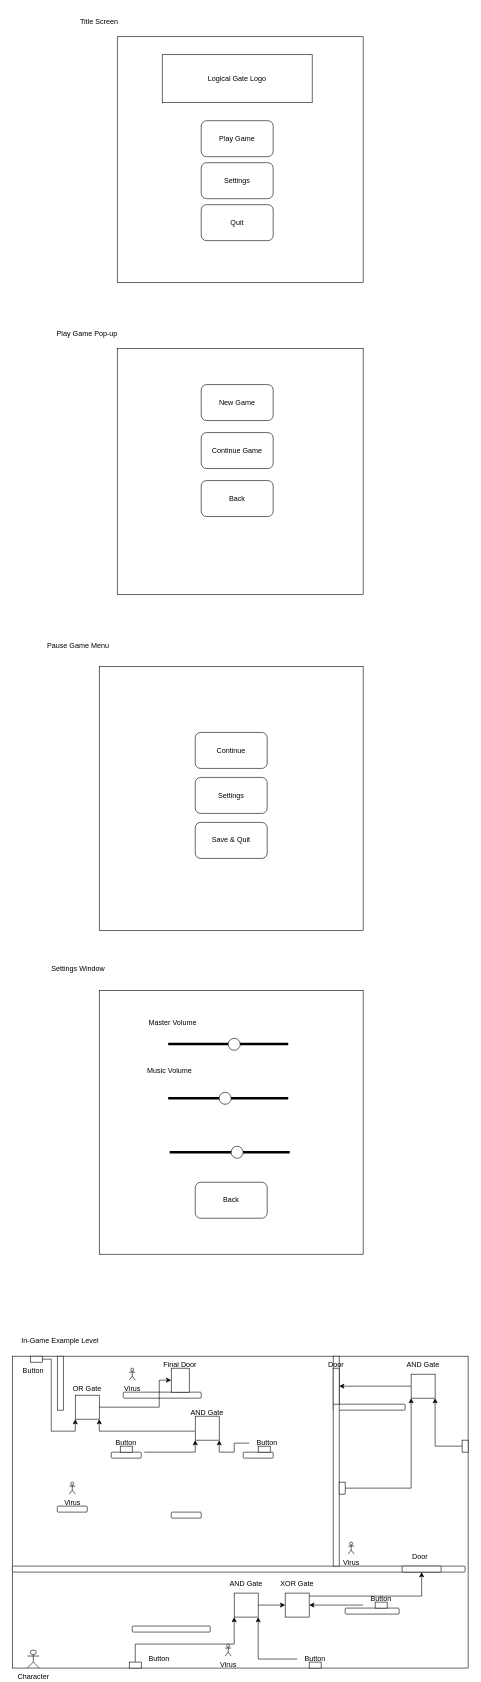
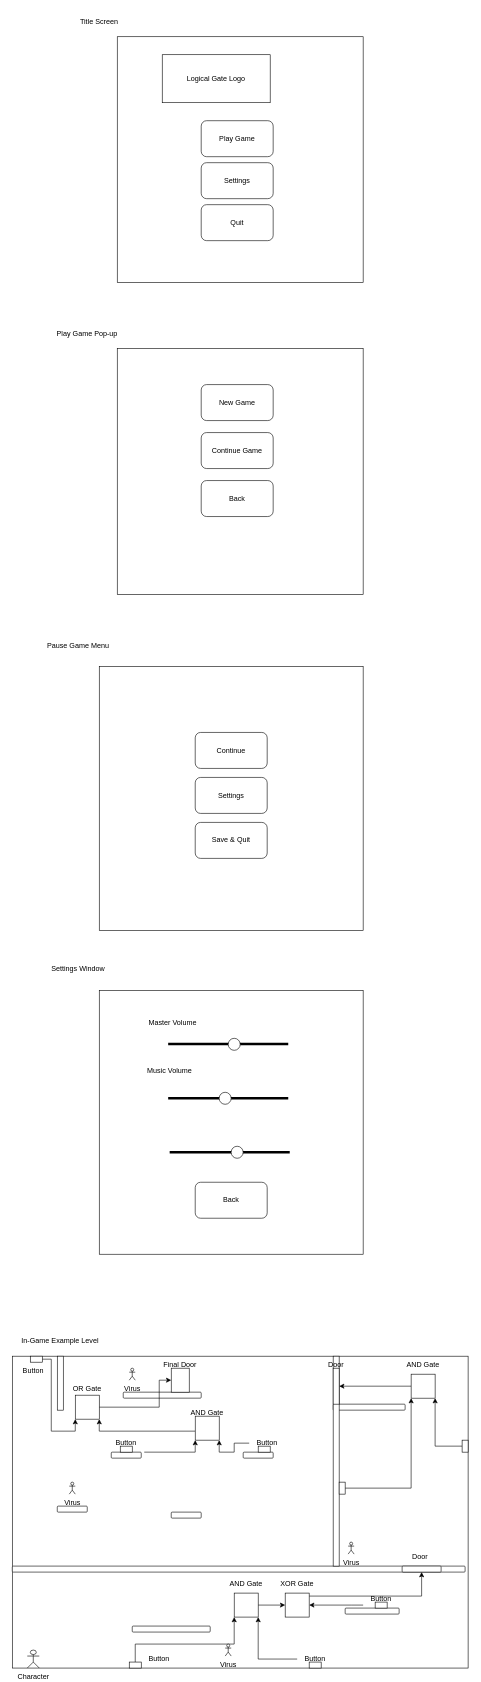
  <mxCell id="0" />
  <mxCell id="1" parent="0" />
  <mxCell id="2" value="" style="whiteSpace=wrap;html=1;aspect=fixed;" parent="1" vertex="1"><mxGeometry x="195" y="60" width="410" height="410" as="geometry" /></mxCell>
- <mxCell id="3" value="Logical Gate Logo" style="rounded=0;whiteSpace=wrap;html=1;" parent="1" vertex="1"><mxGeometry x="270" y="90" width="250" height="80" as="geometry" /></mxCell>
+ <mxCell id="3" value="Logical Gate Logo" style="rounded=0;whiteSpace=wrap;html=1;" parent="1" vertex="1"><mxGeometry x="270" y="90" width="180" height="80" as="geometry" /></mxCell>
  <mxCell id="4" value="Quit" style="rounded=1;whiteSpace=wrap;html=1;" parent="1" vertex="1"><mxGeometry x="335" y="340" width="120" height="60" as="geometry" /></mxCell>
  <mxCell id="5" value="Play Game" style="rounded=1;whiteSpace=wrap;html=1;" parent="1" vertex="1"><mxGeometry x="335" y="200" width="120" height="60" as="geometry" /></mxCell>
  <mxCell id="6" value="Title Screen" style="text;html=1;align=center;verticalAlign=middle;whiteSpace=wrap;rounded=0;" parent="1" vertex="1"><mxGeometry x="95" y="20" width="140" height="30" as="geometry" /></mxCell>
  <mxCell id="7" value="Pause Game Menu" style="text;html=1;align=center;verticalAlign=middle;whiteSpace=wrap;rounded=0;" parent="1" vertex="1"><mxGeometry x="70" y="1060" width="120" height="30" as="geometry" /></mxCell>
  <mxCell id="8" value="" style="whiteSpace=wrap;html=1;aspect=fixed;" parent="1" vertex="1"><mxGeometry x="165" y="1110" width="440" height="440" as="geometry" /></mxCell>
  <mxCell id="9" value="" style="rounded=0;whiteSpace=wrap;html=1;" parent="1" vertex="1"><mxGeometry x="20" y="2260" width="760" height="520" as="geometry" /></mxCell>
  <mxCell id="10" value="In-Game Example Level" style="text;html=1;align=center;verticalAlign=middle;whiteSpace=wrap;rounded=0;" parent="1" vertex="1"><mxGeometry x="30" y="2220" width="140" height="30" as="geometry" /></mxCell>
  <mxCell id="11" value="Continue" style="rounded=1;whiteSpace=wrap;html=1;" parent="1" vertex="1"><mxGeometry x="325" y="1220" width="120" height="60" as="geometry" /></mxCell>
  <mxCell id="12" value="Save &amp;amp; Quit" style="rounded=1;whiteSpace=wrap;html=1;" parent="1" vertex="1"><mxGeometry x="325" y="1370" width="120" height="60" as="geometry" /></mxCell>
  <mxCell id="13" value="Settings" style="rounded=1;whiteSpace=wrap;html=1;" parent="1" vertex="1"><mxGeometry x="325" y="1295" width="120" height="60" as="geometry" /></mxCell>
  <mxCell id="14" value="Settings" style="rounded=1;whiteSpace=wrap;html=1;" parent="1" vertex="1"><mxGeometry x="335" y="270" width="120" height="60" as="geometry" /></mxCell>
  <mxCell id="15" value="" style="whiteSpace=wrap;html=1;aspect=fixed;" parent="1" vertex="1"><mxGeometry x="195" y="580" width="410" height="410" as="geometry" /></mxCell>
  <mxCell id="16" value="Play Game Pop-up" style="text;html=1;align=center;verticalAlign=middle;whiteSpace=wrap;rounded=0;" parent="1" vertex="1"><mxGeometry x="85" y="540" width="120" height="30" as="geometry" /></mxCell>
  <mxCell id="17" value="Continue Game" style="rounded=1;whiteSpace=wrap;html=1;" parent="1" vertex="1"><mxGeometry x="335" y="720" width="120" height="60" as="geometry" /></mxCell>
  <mxCell id="18" value="New Game" style="rounded=1;whiteSpace=wrap;html=1;" parent="1" vertex="1"><mxGeometry x="335" y="640" width="120" height="60" as="geometry" /></mxCell>
  <mxCell id="19" value="Character" style="shape=umlActor;verticalLabelPosition=bottom;verticalAlign=top;html=1;outlineConnect=0;" parent="1" vertex="1"><mxGeometry x="45" y="2750" width="20" height="30" as="geometry" /></mxCell>
  <mxCell id="20" value="" style="rounded=1;whiteSpace=wrap;html=1;" parent="1" vertex="1"><mxGeometry x="555" y="2340" width="120" height="10" as="geometry" /></mxCell>
  <mxCell id="21" value="" style="rounded=1;whiteSpace=wrap;html=1;" parent="1" vertex="1"><mxGeometry x="575" y="2680" width="90" height="10" as="geometry" /></mxCell>
  <mxCell id="22" value="" style="rounded=1;whiteSpace=wrap;html=1;" parent="1" vertex="1"><mxGeometry x="20" y="2610" width="755" height="10" as="geometry" /></mxCell>
  <mxCell id="23" value="" style="rounded=1;whiteSpace=wrap;html=1;" parent="1" vertex="1"><mxGeometry x="670" y="2610" width="65" height="10" as="geometry" /></mxCell>
  <mxCell id="24" value="" style="rounded=0;whiteSpace=wrap;html=1;" parent="1" vertex="1"><mxGeometry x="555" y="2260" width="10" height="350" as="geometry" /></mxCell>
  <mxCell id="25" value="Door" style="text;html=1;align=center;verticalAlign=middle;whiteSpace=wrap;rounded=0;" parent="1" vertex="1"><mxGeometry x="670" y="2580" width="60" height="30" as="geometry" /></mxCell>
  <mxCell id="26" style="edgeStyle=orthogonalEdgeStyle;rounded=0;orthogonalLoop=1;jettySize=auto;html=1;entryX=0;entryY=1;entryDx=0;entryDy=0;" parent="1" source="27" target="50" edge="1"><mxGeometry relative="1" as="geometry"><Array as="points"><mxPoint x="225" y="2740" /><mxPoint x="390" y="2740" /></Array></mxGeometry></mxCell>
  <mxCell id="27" value="" style="rounded=0;whiteSpace=wrap;html=1;" parent="1" vertex="1"><mxGeometry x="215" y="2770" width="20" height="10" as="geometry" /></mxCell>
  <mxCell id="28" value="" style="rounded=0;whiteSpace=wrap;html=1;" parent="1" vertex="1"><mxGeometry x="515" y="2770" width="20" height="10" as="geometry" /></mxCell>
  <mxCell id="29" value="" style="rounded=1;whiteSpace=wrap;html=1;" parent="1" vertex="1"><mxGeometry x="220" y="2710" width="130" height="10" as="geometry" /></mxCell>
  <mxCell id="30" value="" style="rounded=0;whiteSpace=wrap;html=1;" parent="1" vertex="1"><mxGeometry x="625" y="2670" width="20" height="10" as="geometry" /></mxCell>
  <mxCell id="31" value="Final Door" style="text;html=1;align=center;verticalAlign=middle;whiteSpace=wrap;rounded=0;" parent="1" vertex="1"><mxGeometry x="270" y="2260" width="60" height="30" as="geometry" /></mxCell>
  <mxCell id="32" value="Button" style="text;html=1;align=center;verticalAlign=middle;whiteSpace=wrap;rounded=0;" parent="1" vertex="1"><mxGeometry x="235" y="2750" width="60" height="30" as="geometry" /></mxCell>
  <mxCell id="33" style="edgeStyle=orthogonalEdgeStyle;rounded=0;orthogonalLoop=1;jettySize=auto;html=1;entryX=1;entryY=1;entryDx=0;entryDy=0;" parent="1" source="34" target="50" edge="1"><mxGeometry relative="1" as="geometry" /></mxCell>
  <mxCell id="34" value="Button" style="text;html=1;align=center;verticalAlign=middle;whiteSpace=wrap;rounded=0;" parent="1" vertex="1"><mxGeometry x="495" y="2750" width="60" height="30" as="geometry" /></mxCell>
  <mxCell id="35" style="edgeStyle=orthogonalEdgeStyle;rounded=0;orthogonalLoop=1;jettySize=auto;html=1;entryX=1;entryY=0.5;entryDx=0;entryDy=0;" parent="1" source="36" target="52" edge="1"><mxGeometry relative="1" as="geometry"><Array as="points"><mxPoint x="585" y="2675" /><mxPoint x="585" y="2675" /></Array></mxGeometry></mxCell>
  <mxCell id="36" value="Button" style="text;html=1;align=center;verticalAlign=middle;whiteSpace=wrap;rounded=0;" parent="1" vertex="1"><mxGeometry x="605" y="2650" width="60" height="30" as="geometry" /></mxCell>
  <mxCell id="37" style="edgeStyle=orthogonalEdgeStyle;rounded=0;orthogonalLoop=1;jettySize=auto;html=1;entryX=0;entryY=1;entryDx=0;entryDy=0;" parent="1" source="38" target="56" edge="1"><mxGeometry relative="1" as="geometry" /></mxCell>
  <mxCell id="38" value="" style="rounded=0;whiteSpace=wrap;html=1;" parent="1" vertex="1"><mxGeometry x="565" y="2470" width="10" height="20" as="geometry" /></mxCell>
  <mxCell id="39" style="edgeStyle=orthogonalEdgeStyle;rounded=0;orthogonalLoop=1;jettySize=auto;html=1;entryX=1;entryY=1;entryDx=0;entryDy=0;" parent="1" source="40" target="56" edge="1"><mxGeometry relative="1" as="geometry" /></mxCell>
  <mxCell id="40" value="" style="rounded=0;whiteSpace=wrap;html=1;" parent="1" vertex="1"><mxGeometry x="770" y="2400" width="10" height="20" as="geometry" /></mxCell>
  <mxCell id="41" value="" style="rounded=0;whiteSpace=wrap;html=1;" parent="1" vertex="1"><mxGeometry x="555" y="2280" width="10" height="60" as="geometry" /></mxCell>
  <mxCell id="42" value="Door" style="text;html=1;align=center;verticalAlign=middle;whiteSpace=wrap;rounded=0;" parent="1" vertex="1"><mxGeometry x="530" y="2260" width="60" height="30" as="geometry" /></mxCell>
  <mxCell id="43" value="" style="rounded=1;whiteSpace=wrap;html=1;" parent="1" vertex="1"><mxGeometry x="185" y="2420" width="50" height="10" as="geometry" /></mxCell>
  <mxCell id="44" value="" style="rounded=1;whiteSpace=wrap;html=1;" parent="1" vertex="1"><mxGeometry x="95" y="2510" width="50" height="10" as="geometry" /></mxCell>
  <mxCell id="45" value="" style="rounded=1;whiteSpace=wrap;html=1;" parent="1" vertex="1"><mxGeometry x="285" y="2520" width="50" height="10" as="geometry" /></mxCell>
  <mxCell id="46" value="" style="rounded=1;whiteSpace=wrap;html=1;" parent="1" vertex="1"><mxGeometry x="405" y="2420" width="50" height="10" as="geometry" /></mxCell>
  <mxCell id="47" value="" style="rounded=1;whiteSpace=wrap;html=1;" parent="1" vertex="1"><mxGeometry x="205" y="2320" width="130" height="10" as="geometry" /></mxCell>
  <mxCell id="48" value="" style="rounded=0;whiteSpace=wrap;html=1;" parent="1" vertex="1"><mxGeometry x="285" y="2280" width="30" height="40" as="geometry" /></mxCell>
  <mxCell id="49" style="edgeStyle=orthogonalEdgeStyle;rounded=0;orthogonalLoop=1;jettySize=auto;html=1;entryX=0;entryY=0.5;entryDx=0;entryDy=0;" parent="1" source="50" target="52" edge="1"><mxGeometry relative="1" as="geometry" /></mxCell>
  <mxCell id="50" value="" style="whiteSpace=wrap;html=1;aspect=fixed;" parent="1" vertex="1"><mxGeometry x="390" y="2655" width="40" height="40" as="geometry" /></mxCell>
  <mxCell id="51" style="edgeStyle=orthogonalEdgeStyle;rounded=0;orthogonalLoop=1;jettySize=auto;html=1;entryX=0.5;entryY=1;entryDx=0;entryDy=0;" parent="1" source="52" target="23" edge="1"><mxGeometry relative="1" as="geometry"><Array as="points"><mxPoint x="703" y="2660" /></Array></mxGeometry></mxCell>
  <mxCell id="52" value="" style="whiteSpace=wrap;html=1;aspect=fixed;" parent="1" vertex="1"><mxGeometry x="475" y="2655" width="40" height="40" as="geometry" /></mxCell>
  <mxCell id="53" value="AND Gate" style="text;html=1;align=center;verticalAlign=middle;whiteSpace=wrap;rounded=0;" parent="1" vertex="1"><mxGeometry x="380" y="2625" width="60" height="30" as="geometry" /></mxCell>
  <mxCell id="54" value="XOR Gate" style="text;html=1;align=center;verticalAlign=middle;whiteSpace=wrap;rounded=0;" parent="1" vertex="1"><mxGeometry x="465" y="2625" width="60" height="30" as="geometry" /></mxCell>
  <mxCell id="55" style="edgeStyle=orthogonalEdgeStyle;rounded=0;orthogonalLoop=1;jettySize=auto;html=1;entryX=1;entryY=0.5;entryDx=0;entryDy=0;" parent="1" source="56" target="41" edge="1"><mxGeometry relative="1" as="geometry" /></mxCell>
  <mxCell id="56" value="" style="whiteSpace=wrap;html=1;aspect=fixed;" parent="1" vertex="1"><mxGeometry x="685" y="2290" width="40" height="40" as="geometry" /></mxCell>
  <mxCell id="57" value="AND Gate" style="text;html=1;align=center;verticalAlign=middle;whiteSpace=wrap;rounded=0;" parent="1" vertex="1"><mxGeometry x="675" y="2260" width="60" height="30" as="geometry" /></mxCell>
  <mxCell id="58" value="" style="rounded=0;whiteSpace=wrap;html=1;" parent="1" vertex="1"><mxGeometry x="200" y="2410" width="20" height="10" as="geometry" /></mxCell>
  <mxCell id="59" value="" style="rounded=0;whiteSpace=wrap;html=1;" parent="1" vertex="1"><mxGeometry x="430" y="2410" width="20" height="10" as="geometry" /></mxCell>
  <mxCell id="60" value="Virus" style="shape=umlActor;verticalLabelPosition=bottom;verticalAlign=top;html=1;outlineConnect=0;" parent="1" vertex="1"><mxGeometry x="375" y="2740" width="10" height="20" as="geometry" /></mxCell>
  <mxCell id="61" value="Virus" style="shape=umlActor;verticalLabelPosition=bottom;verticalAlign=top;html=1;outlineConnect=0;" parent="1" vertex="1"><mxGeometry x="580" y="2570" width="10" height="20" as="geometry" /></mxCell>
  <mxCell id="62" value="Virus" style="shape=umlActor;verticalLabelPosition=bottom;verticalAlign=top;html=1;outlineConnect=0;" parent="1" vertex="1"><mxGeometry x="115" y="2470" width="10" height="20" as="geometry" /></mxCell>
  <mxCell id="63" value="Virus" style="shape=umlActor;verticalLabelPosition=bottom;verticalAlign=top;html=1;outlineConnect=0;" parent="1" vertex="1"><mxGeometry x="215" y="2280" width="10" height="20" as="geometry" /></mxCell>
  <mxCell id="64" value="" style="rounded=0;whiteSpace=wrap;html=1;" parent="1" vertex="1"><mxGeometry x="95" y="2260" width="10" height="90" as="geometry" /></mxCell>
  <mxCell id="65" style="edgeStyle=orthogonalEdgeStyle;rounded=0;orthogonalLoop=1;jettySize=auto;html=1;entryX=0;entryY=1;entryDx=0;entryDy=0;" parent="1" source="66" target="75" edge="1"><mxGeometry relative="1" as="geometry"><Array as="points"><mxPoint x="85" y="2265" /><mxPoint x="85" y="2385" /><mxPoint x="125" y="2385" /></Array></mxGeometry></mxCell>
  <mxCell id="66" value="" style="rounded=0;whiteSpace=wrap;html=1;" parent="1" vertex="1"><mxGeometry x="50" y="2260" width="20" height="10" as="geometry" /></mxCell>
  <mxCell id="67" value="Button" style="text;html=1;align=center;verticalAlign=middle;whiteSpace=wrap;rounded=0;" parent="1" vertex="1"><mxGeometry x="25" y="2270" width="60" height="30" as="geometry" /></mxCell>
  <mxCell id="68" style="edgeStyle=orthogonalEdgeStyle;rounded=0;orthogonalLoop=1;jettySize=auto;html=1;entryX=0;entryY=1;entryDx=0;entryDy=0;" parent="1" source="69" target="73" edge="1"><mxGeometry relative="1" as="geometry"><Array as="points"><mxPoint x="325" y="2420" /></Array></mxGeometry></mxCell>
  <mxCell id="69" value="Button" style="text;html=1;align=center;verticalAlign=middle;whiteSpace=wrap;rounded=0;" parent="1" vertex="1"><mxGeometry x="180" y="2390" width="60" height="30" as="geometry" /></mxCell>
  <mxCell id="70" style="edgeStyle=orthogonalEdgeStyle;rounded=0;orthogonalLoop=1;jettySize=auto;html=1;entryX=1;entryY=1;entryDx=0;entryDy=0;" parent="1" source="71" target="73" edge="1"><mxGeometry relative="1" as="geometry" /></mxCell>
  <mxCell id="71" value="Button" style="text;html=1;align=center;verticalAlign=middle;whiteSpace=wrap;rounded=0;" parent="1" vertex="1"><mxGeometry x="415" y="2390" width="60" height="30" as="geometry" /></mxCell>
  <mxCell id="72" style="edgeStyle=orthogonalEdgeStyle;rounded=0;orthogonalLoop=1;jettySize=auto;html=1;entryX=1;entryY=1;entryDx=0;entryDy=0;" parent="1" source="73" target="75" edge="1"><mxGeometry relative="1" as="geometry"><Array as="points"><mxPoint x="165" y="2385" /></Array></mxGeometry></mxCell>
  <mxCell id="73" value="" style="whiteSpace=wrap;html=1;aspect=fixed;" parent="1" vertex="1"><mxGeometry x="325" y="2360" width="40" height="40" as="geometry" /></mxCell>
  <mxCell id="74" style="edgeStyle=orthogonalEdgeStyle;rounded=0;orthogonalLoop=1;jettySize=auto;html=1;entryX=0;entryY=0.5;entryDx=0;entryDy=0;" parent="1" source="75" target="48" edge="1"><mxGeometry relative="1" as="geometry"><Array as="points"><mxPoint x="265" y="2345" /><mxPoint x="265" y="2300" /></Array></mxGeometry></mxCell>
  <mxCell id="75" value="" style="whiteSpace=wrap;html=1;aspect=fixed;" parent="1" vertex="1"><mxGeometry x="125" y="2325" width="40" height="40" as="geometry" /></mxCell>
  <mxCell id="76" value="AND Gate" style="text;html=1;align=center;verticalAlign=middle;whiteSpace=wrap;rounded=0;" parent="1" vertex="1"><mxGeometry x="315" y="2340" width="60" height="30" as="geometry" /></mxCell>
  <mxCell id="77" value="OR Gate" style="text;html=1;align=center;verticalAlign=middle;whiteSpace=wrap;rounded=0;" parent="1" vertex="1"><mxGeometry x="115" y="2300" width="60" height="30" as="geometry" /></mxCell>
  <mxCell id="78" value="Settings Window" style="text;html=1;align=center;verticalAlign=middle;whiteSpace=wrap;rounded=0;" vertex="1" parent="1"><mxGeometry x="70" y="1600" width="120" height="30" as="geometry" /></mxCell>
  <mxCell id="79" value="" style="whiteSpace=wrap;html=1;aspect=fixed;" vertex="1" parent="1"><mxGeometry x="165" y="1650" width="440" height="440" as="geometry" /></mxCell>
  <mxCell id="80" value="Back" style="rounded=1;whiteSpace=wrap;html=1;" vertex="1" parent="1"><mxGeometry x="325" y="1970" width="120" height="60" as="geometry" /></mxCell>
  <mxCell id="81" value="Master Volume" style="text;html=1;align=center;verticalAlign=middle;whiteSpace=wrap;rounded=0;" vertex="1" parent="1"><mxGeometry x="240" y="1690" width="95" height="30" as="geometry" /></mxCell>
  <mxCell id="82" value="Music Volume" style="text;html=1;align=center;verticalAlign=middle;whiteSpace=wrap;rounded=0;" vertex="1" parent="1"><mxGeometry x="235" y="1770" width="95" height="30" as="geometry" /></mxCell>
  <mxCell id="83" value="" style="endArrow=none;html=1;rounded=0;exitX=0.068;exitY=0.159;exitDx=0;exitDy=0;exitPerimeter=0;entryX=0.523;entryY=0.159;entryDx=0;entryDy=0;entryPerimeter=0;strokeWidth=4;strokeColor=default;movable=0;resizable=0;rotatable=0;deletable=0;editable=0;locked=1;connectable=0;" edge="1" parent="1"><mxGeometry width="50" height="50" relative="1" as="geometry"><mxPoint x="279.9" y="1739.5" as="sourcePoint" /><mxPoint x="480.1" y="1739.5" as="targetPoint" /></mxGeometry></mxCell>
  <mxCell id="84" value="" style="ellipse;whiteSpace=wrap;html=1;aspect=fixed;" vertex="1" parent="1"><mxGeometry x="380" y="1730" width="20" height="20" as="geometry" /></mxCell>
  <mxCell id="85" value="" style="endArrow=none;html=1;rounded=0;exitX=0.068;exitY=0.159;exitDx=0;exitDy=0;exitPerimeter=0;entryX=0.523;entryY=0.159;entryDx=0;entryDy=0;entryPerimeter=0;strokeWidth=4;strokeColor=default;movable=1;resizable=1;rotatable=1;deletable=1;editable=1;locked=0;connectable=1;" edge="1" parent="1"><mxGeometry width="50" height="50" relative="1" as="geometry"><mxPoint x="279.9" y="1830" as="sourcePoint" /><mxPoint x="480.1" y="1830" as="targetPoint" /></mxGeometry></mxCell>
  <mxCell id="86" value="" style="ellipse;whiteSpace=wrap;html=1;aspect=fixed;" vertex="1" parent="1"><mxGeometry x="364.9" y="1820" width="20" height="20" as="geometry" /></mxCell>
  <mxCell id="87" value="" style="endArrow=none;html=1;rounded=0;exitX=0.068;exitY=0.159;exitDx=0;exitDy=0;exitPerimeter=0;entryX=0.523;entryY=0.159;entryDx=0;entryDy=0;entryPerimeter=0;strokeWidth=4;strokeColor=default;movable=1;resizable=1;rotatable=1;deletable=1;editable=1;locked=0;connectable=1;" edge="1" parent="1"><mxGeometry width="50" height="50" relative="1" as="geometry"><mxPoint x="282.4" y="1920" as="sourcePoint" /><mxPoint x="482.6" y="1920" as="targetPoint" /></mxGeometry></mxCell>
  <mxCell id="88" value="" style="ellipse;whiteSpace=wrap;html=1;aspect=fixed;" vertex="1" parent="1"><mxGeometry x="384.9" y="1910" width="20" height="20" as="geometry" /></mxCell>
  <mxCell id="89" value="Back" style="rounded=1;whiteSpace=wrap;html=1;" vertex="1" parent="1"><mxGeometry x="335" y="800" width="120" height="60" as="geometry" /></mxCell>
